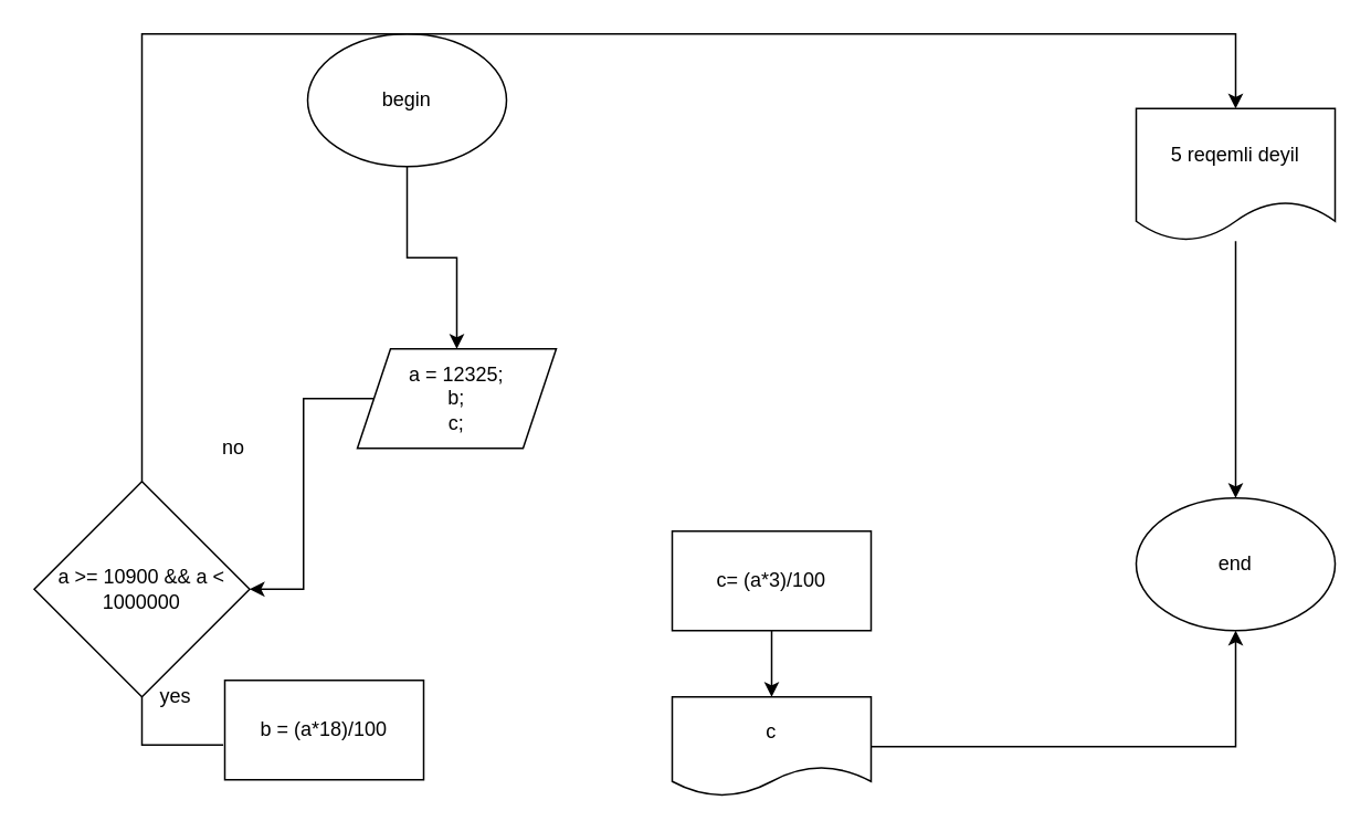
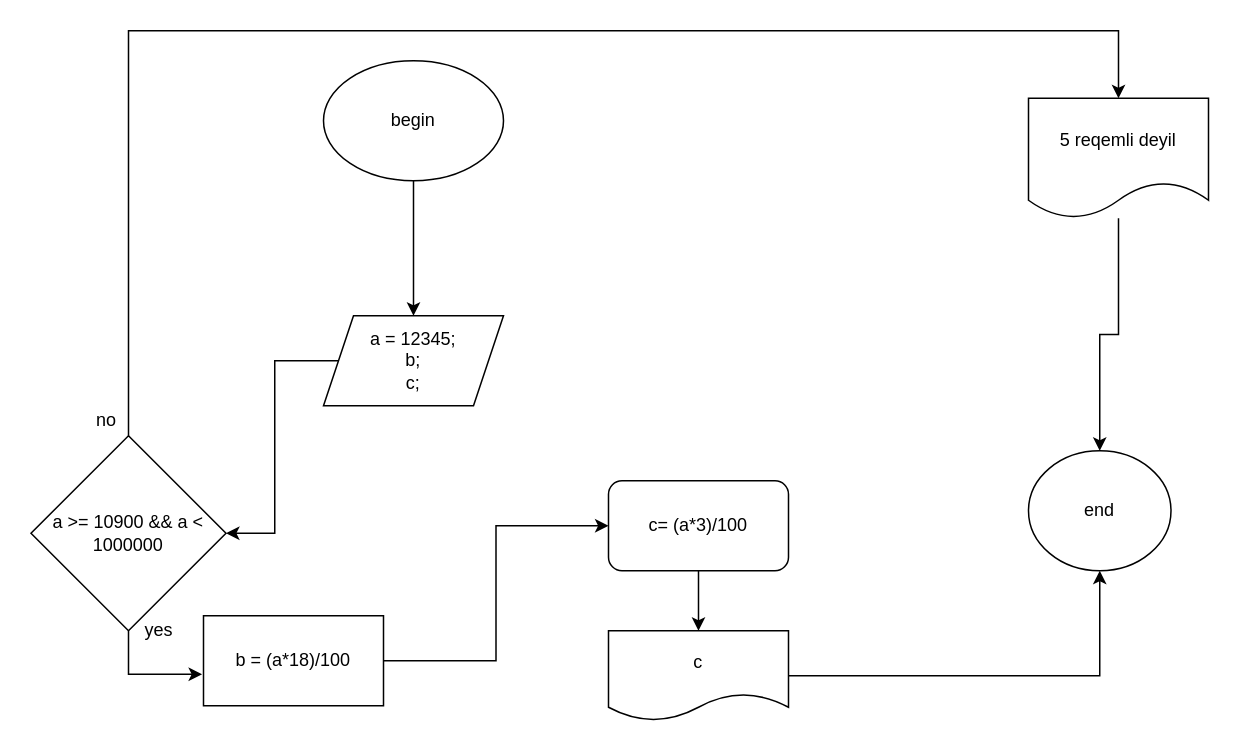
  <mxCell id="0" />
  <mxCell id="1" parent="0" />
  <mxCell id="2" style="edgeStyle=orthogonalEdgeStyle;rounded=0;orthogonalLoop=1;jettySize=auto;html=1;" parent="1" source="3" target="6" edge="1"><mxGeometry relative="1" as="geometry" /></mxCell>
- <mxCell id="3" value="begin" style="ellipse;whiteSpace=wrap;html=1;" parent="1" vertex="1"><mxGeometry x="185" y="20" width="120" height="80" as="geometry" /></mxCell>
- <mxCell id="4" value="end" style="ellipse;whiteSpace=wrap;html=1;" parent="1" vertex="1"><mxGeometry x="685" y="300" width="120" height="80" as="geometry" /></mxCell>
+ <mxCell id="3" value="begin" style="ellipse;whiteSpace=wrap;html=1;" parent="1" vertex="1"><mxGeometry x="215" y="40" width="120" height="80" as="geometry" /></mxCell>
+ <mxCell id="4" value="end" style="ellipse;whiteSpace=wrap;html=1;" parent="1" vertex="1"><mxGeometry x="685" y="300" width="95" height="80" as="geometry" /></mxCell>
  <mxCell id="5" style="edgeStyle=orthogonalEdgeStyle;rounded=0;orthogonalLoop=1;jettySize=auto;html=1;entryX=1;entryY=0.5;entryDx=0;entryDy=0;" parent="1" source="6" target="15" edge="1"><mxGeometry relative="1" as="geometry" /></mxCell>
- <mxCell id="6" value="a = 12325;&lt;br&gt;b;&lt;br&gt;c;&lt;br&gt;" style="shape=parallelogram;perimeter=parallelogramPerimeter;whiteSpace=wrap;html=1;fixedSize=1;" parent="1" vertex="1"><mxGeometry x="215" y="210" width="120" height="60" as="geometry" /></mxCell>
+ <mxCell id="6" value="a = 12345;&lt;br&gt;b;&lt;br&gt;c;&lt;br&gt;" style="shape=parallelogram;perimeter=parallelogramPerimeter;whiteSpace=wrap;html=1;fixedSize=1;" parent="1" vertex="1"><mxGeometry x="215" y="210" width="120" height="60" as="geometry" /></mxCell>
+ <mxCell id="7" style="edgeStyle=orthogonalEdgeStyle;rounded=0;orthogonalLoop=1;jettySize=auto;html=1;entryX=0;entryY=0.5;entryDx=0;entryDy=0;" edge="1" parent="1" source="8" target="10"><mxGeometry relative="1" as="geometry" /></mxCell>
  <mxCell id="8" value="b = (a*18)/100" style="rounded=0;whiteSpace=wrap;html=1;" parent="1" vertex="1"><mxGeometry x="135" y="410" width="120" height="60" as="geometry" /></mxCell>
  <mxCell id="9" style="edgeStyle=orthogonalEdgeStyle;rounded=0;orthogonalLoop=1;jettySize=auto;html=1;" parent="1" source="10" target="12" edge="1"><mxGeometry relative="1" as="geometry" /></mxCell>
- <mxCell id="10" value="c= (a*3)/100" style="rounded=0;whiteSpace=wrap;html=1;" parent="1" vertex="1"><mxGeometry x="405" y="320" width="120" height="60" as="geometry" /></mxCell>
+ <mxCell id="10" value="c= (a*3)/100" style="whiteSpace=wrap;html=1;rounded=1;" parent="1" vertex="1"><mxGeometry x="405" y="320" width="120" height="60" as="geometry" /></mxCell>
  <mxCell id="11" style="edgeStyle=orthogonalEdgeStyle;rounded=0;orthogonalLoop=1;jettySize=auto;html=1;entryX=0.5;entryY=1;entryDx=0;entryDy=0;" edge="1" parent="1" source="12" target="4"><mxGeometry relative="1" as="geometry" /></mxCell>
  <mxCell id="12" value="c" style="shape=document;whiteSpace=wrap;html=1;boundedLbl=1;" parent="1" vertex="1"><mxGeometry x="405" y="420" width="120" height="60" as="geometry" /></mxCell>
  <mxCell id="13" style="edgeStyle=orthogonalEdgeStyle;rounded=0;orthogonalLoop=1;jettySize=auto;html=1;" parent="1" source="15" target="17" edge="1"><mxGeometry relative="1" as="geometry"><Array as="points"><mxPoint x="85" y="20" /></Array></mxGeometry></mxCell>
- <mxCell id="14" style="edgeStyle=orthogonalEdgeStyle;rounded=0;orthogonalLoop=1;jettySize=auto;html=1;entryX=-0.008;entryY=0.65;entryDx=0;entryDy=0;entryPerimeter=0;endArrow=none;" parent="1" source="15" target="8" edge="1"><mxGeometry relative="1" as="geometry" /></mxCell>
+ <mxCell id="14" style="edgeStyle=orthogonalEdgeStyle;rounded=0;orthogonalLoop=1;jettySize=auto;html=1;entryX=-0.008;entryY=0.65;entryDx=0;entryDy=0;entryPerimeter=0;" parent="1" source="15" target="8" edge="1"><mxGeometry relative="1" as="geometry" /></mxCell>
  <mxCell id="15" value="a &amp;gt;= 10900 &amp;amp;&amp;amp; a &amp;lt; 1000000" style="rhombus;whiteSpace=wrap;html=1;" parent="1" vertex="1"><mxGeometry x="20" y="290" width="130" height="130" as="geometry" /></mxCell>
  <mxCell id="16" style="edgeStyle=orthogonalEdgeStyle;rounded=0;orthogonalLoop=1;jettySize=auto;html=1;" edge="1" parent="1" source="17" target="4"><mxGeometry relative="1" as="geometry" /></mxCell>
  <mxCell id="17" value="5 reqemli deyil" style="shape=document;whiteSpace=wrap;html=1;boundedLbl=1;" parent="1" vertex="1"><mxGeometry x="685" y="65" width="120" height="80" as="geometry" /></mxCell>
- <mxCell id="18" value="no" style="text;html=1;align=center;verticalAlign=middle;resizable=0;points=[];autosize=1;strokeColor=none;fillColor=none;" parent="1" vertex="1"><mxGeometry x="125" y="260" width="30" height="20" as="geometry" /></mxCell>
+ <mxCell id="18" value="no" style="text;html=1;align=center;verticalAlign=middle;resizable=0;points=[];autosize=1;strokeColor=none;fillColor=none;" parent="1" vertex="1"><mxGeometry x="55" y="270" width="30" height="20" as="geometry" /></mxCell>
  <mxCell id="19" value="yes" style="text;html=1;align=center;verticalAlign=middle;resizable=0;points=[];autosize=1;strokeColor=none;fillColor=none;" parent="1" vertex="1"><mxGeometry x="90" y="410" width="30" height="20" as="geometry" /></mxCell>
